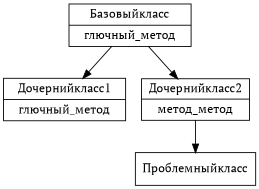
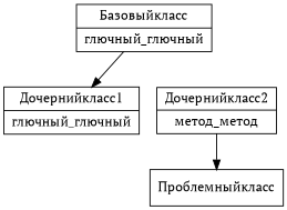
  digraph {
    fontname="PT Serif"
    node [fontname="PT Serif" shape=record]
    edge [fontname="PT Serif"]
-   n1 [label="{ Базовый класс | глючный_метод }"]
-   n2 [label="{ Дочерний класс 1 | глючный_метод }"]
+   n1 [label="{ Базовый класс | глючный_глючный }"]
+   n2 [label="{ Дочерний класс 1 | глючный_глючный }"]
    n3 [label="{ Дочерний класс 2 | метод_метод }"]
    n4 [label="{ Проблемный класс }"]
    n1 -> n2
-   n1 -> n3
    n3 -> n4
  }
